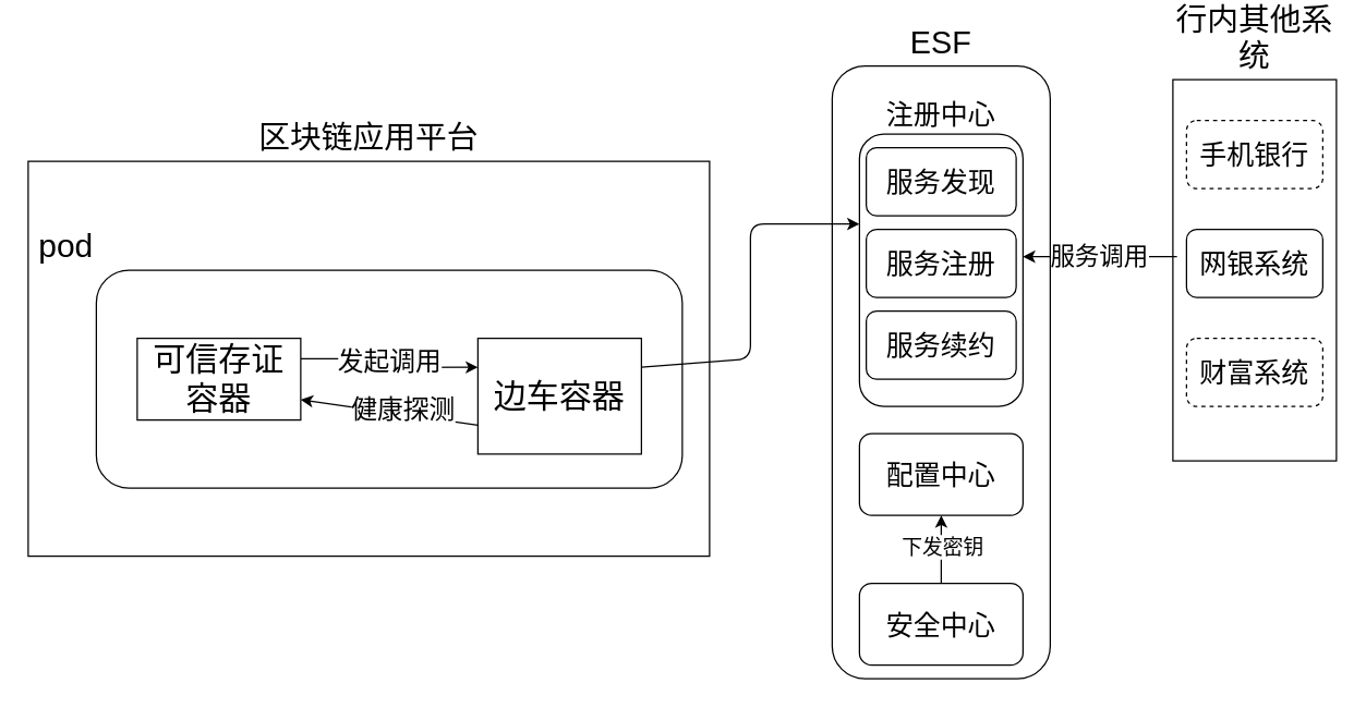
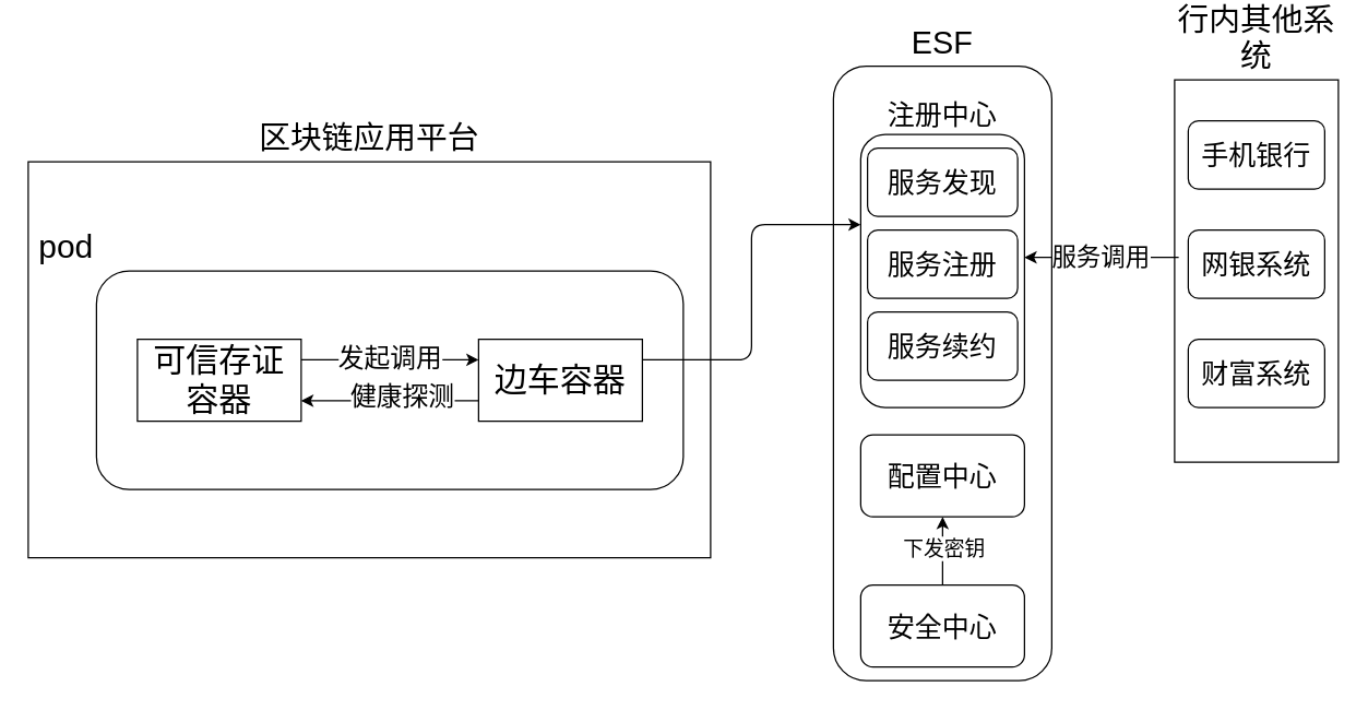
  <mxCell id="0" style=";html=1;" />
  <mxCell id="1" style=";html=1;" parent="0" />
  <mxCell id="2" value="区块链应用平台" style="rounded=0;whiteSpace=wrap;html=1;fontSize=23;align=center;labelPosition=center;verticalLabelPosition=top;verticalAlign=bottom;" vertex="1" parent="1"><mxGeometry x="20" y="90" width="500" height="290" as="geometry" /></mxCell>
  <mxCell id="3" value="pod" style="rounded=1;whiteSpace=wrap;html=1;align=right;fontSize=24;labelPosition=left;verticalLabelPosition=top;verticalAlign=bottom;" vertex="1" parent="1"><mxGeometry x="70" y="170" width="430" height="160" as="geometry" /></mxCell>
  <mxCell id="4" value="发起调用" style="edgeStyle=orthogonalEdgeStyle;rounded=0;orthogonalLoop=1;jettySize=auto;html=1;exitX=1;exitY=0.25;exitDx=0;exitDy=0;entryX=0;entryY=0.25;entryDx=0;entryDy=0;fontSize=19;" edge="1" parent="1" source="5" target="6"><mxGeometry relative="1" as="geometry" /></mxCell>
  <mxCell id="5" value="可信存证容器" style="rounded=0;whiteSpace=wrap;html=1;fontSize=24;" vertex="1" parent="1"><mxGeometry x="100" y="220" width="120" height="60" as="geometry" /></mxCell>
- <mxCell id="6" value="边车容器" style="rounded=0;whiteSpace=wrap;html=1;fontSize=24;" vertex="1" parent="1"><mxGeometry x="350" y="220" width="120" height="85" as="geometry" /></mxCell>
+ <mxCell id="6" value="边车容器" style="rounded=0;whiteSpace=wrap;html=1;fontSize=24;" vertex="1" parent="1"><mxGeometry x="350" y="220" width="120" height="60" as="geometry" /></mxCell>
  <mxCell id="7" value="" style="endArrow=classic;html=1;fontSize=19;exitX=0;exitY=0.75;exitDx=0;exitDy=0;entryX=1;entryY=0.75;entryDx=0;entryDy=0;" edge="1" parent="1" source="6" target="5"><mxGeometry width="50" height="50" relative="1" as="geometry"><mxPoint x="-20" y="380" as="sourcePoint" /><mxPoint x="220" y="270" as="targetPoint" /></mxGeometry></mxCell>
  <mxCell id="8" value="健康探测" style="edgeLabel;html=1;align=center;verticalAlign=middle;resizable=0;points=[];fontSize=19;" vertex="1" connectable="0" parent="7"><mxGeometry x="-0.125" y="-3" relative="1" as="geometry"><mxPoint as="offset" /></mxGeometry></mxCell>
  <mxCell id="9" value="ESF" style="rounded=1;whiteSpace=wrap;html=1;fontSize=23;labelPosition=center;verticalLabelPosition=top;align=center;verticalAlign=bottom;" vertex="1" parent="1"><mxGeometry x="610" y="20" width="160" height="450" as="geometry" /></mxCell>
  <mxCell id="10" value="注册中心" style="rounded=1;whiteSpace=wrap;html=1;fontSize=20;labelPosition=center;verticalLabelPosition=top;align=center;verticalAlign=bottom;" vertex="1" parent="1"><mxGeometry x="630" y="70" width="120" height="200" as="geometry" /></mxCell>
  <mxCell id="11" value="服务发现" style="rounded=1;whiteSpace=wrap;html=1;fontSize=20;align=center;verticalAlign=middle;" vertex="1" parent="1"><mxGeometry x="635" y="80" width="110" height="50" as="geometry" /></mxCell>
  <mxCell id="12" value="服务注册" style="rounded=1;whiteSpace=wrap;html=1;fontSize=20;align=center;verticalAlign=middle;" vertex="1" parent="1"><mxGeometry x="635" y="140" width="110" height="50" as="geometry" /></mxCell>
  <mxCell id="13" value="服务续约" style="rounded=1;whiteSpace=wrap;html=1;fontSize=20;align=center;verticalAlign=middle;" vertex="1" parent="1"><mxGeometry x="635" y="200" width="110" height="50" as="geometry" /></mxCell>
  <mxCell id="14" value="" style="endArrow=classic;html=1;fontSize=20;exitX=1;exitY=0.25;exitDx=0;exitDy=0;" edge="1" parent="1" source="6"><mxGeometry width="50" height="50" relative="1" as="geometry"><mxPoint x="480" y="30" as="sourcePoint" /><mxPoint x="630" y="136" as="targetPoint" /><Array as="points"><mxPoint x="550" y="235" /><mxPoint x="550" y="136" /></Array></mxGeometry></mxCell>
  <mxCell id="15" value="配置中心" style="rounded=1;whiteSpace=wrap;html=1;fontSize=20;align=center;verticalAlign=middle;" vertex="1" parent="1"><mxGeometry x="630" y="290" width="120" height="60" as="geometry" /></mxCell>
  <mxCell id="16" value="行内其他系统" style="rounded=0;whiteSpace=wrap;html=1;fontSize=23;align=center;labelPosition=center;verticalLabelPosition=top;verticalAlign=bottom;" vertex="1" parent="1"><mxGeometry x="860" y="30" width="120" height="280" as="geometry" /></mxCell>
  <mxCell id="17" value="服务调用" style="endArrow=classic;html=1;fontSize=18;" edge="1" parent="1"><mxGeometry width="50" height="50" relative="1" as="geometry"><mxPoint x="863" y="160" as="sourcePoint" /><mxPoint x="750" y="160" as="targetPoint" /></mxGeometry></mxCell>
- <mxCell id="18" value="手机银行" style="rounded=1;whiteSpace=wrap;html=1;fontSize=20;align=center;verticalAlign=middle;dashed=1;" vertex="1" parent="1"><mxGeometry x="870" y="60" width="100" height="50" as="geometry" /></mxCell>
+ <mxCell id="18" value="手机银行" style="rounded=1;whiteSpace=wrap;html=1;fontSize=20;align=center;verticalAlign=middle;" vertex="1" parent="1"><mxGeometry x="870" y="60" width="100" height="50" as="geometry" /></mxCell>
  <mxCell id="19" value="网银系统" style="rounded=1;whiteSpace=wrap;html=1;fontSize=20;align=center;verticalAlign=middle;" vertex="1" parent="1"><mxGeometry x="870" y="140" width="100" height="50" as="geometry" /></mxCell>
- <mxCell id="20" value="财富系统" style="rounded=1;whiteSpace=wrap;html=1;fontSize=20;align=center;verticalAlign=middle;dashed=1;" vertex="1" parent="1"><mxGeometry x="870" y="220" width="100" height="50" as="geometry" /></mxCell>
+ <mxCell id="20" value="财富系统" style="rounded=1;whiteSpace=wrap;html=1;fontSize=20;align=center;verticalAlign=middle;" vertex="1" parent="1"><mxGeometry x="870" y="220" width="100" height="50" as="geometry" /></mxCell>
  <mxCell id="21" value="安全中心" style="rounded=1;whiteSpace=wrap;html=1;fontSize=20;align=center;verticalAlign=middle;" vertex="1" parent="1"><mxGeometry x="630" y="400" width="120" height="60" as="geometry" /></mxCell>
  <mxCell id="22" value="" style="endArrow=classic;html=1;fontSize=18;" edge="1" parent="1" source="21"><mxGeometry width="50" height="50" relative="1" as="geometry"><mxPoint x="640" y="390" as="sourcePoint" /><mxPoint x="690" y="350" as="targetPoint" /></mxGeometry></mxCell>
  <mxCell id="23" value="下发密钥" style="edgeLabel;html=1;align=center;verticalAlign=middle;resizable=0;points=[];fontSize=15;" vertex="1" connectable="0" parent="22"><mxGeometry x="0.133" relative="1" as="geometry"><mxPoint as="offset" /></mxGeometry></mxCell>
